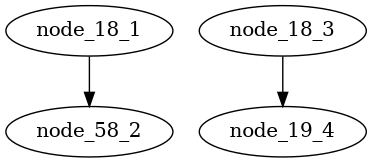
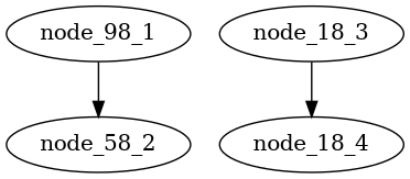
  digraph {
-   node_18_1 [fillcolor=red]
+   node_18_1 [fillcolor=red label=node_98_1]
    n2 [fillcolor=green label=node_58_2]
    node_18_3 [fillcolor=blue]
-   node_18_4 [fillcolor=maroon label=node_19_4]
+   node_18_4 [fillcolor=maroon]
    subgraph sub_1 {
      node_18_1
    }
    node_18_1 -> n2
    node_18_3 -> node_18_4
  }
